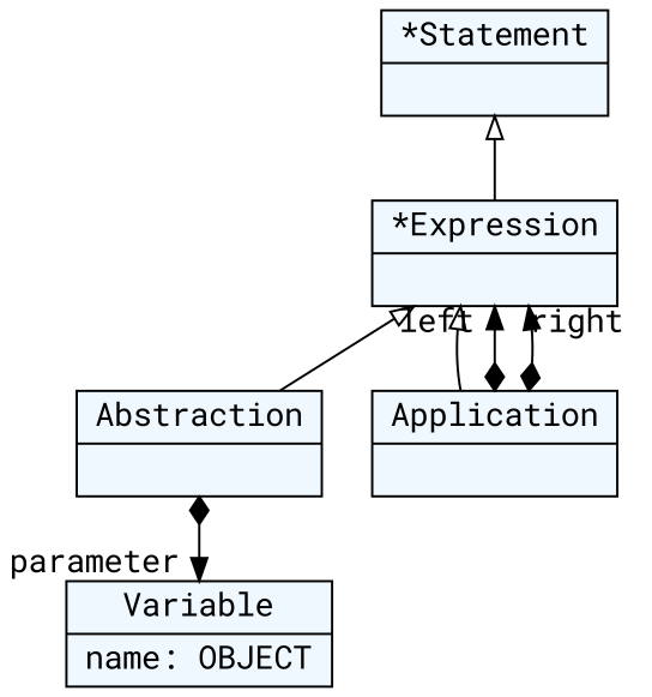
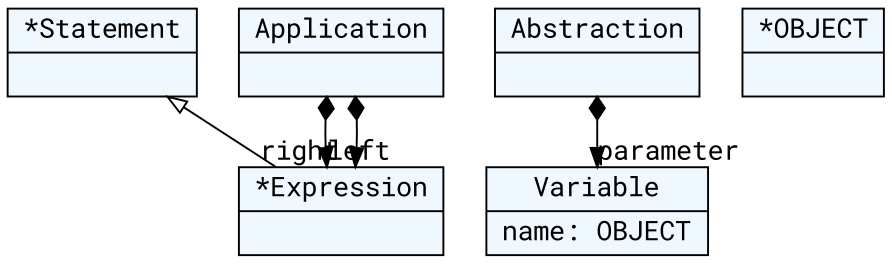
  digraph {
    fontname="Roboto Mono"
    fontsize=8
    nodesep=0.3
    node [fillcolor=aliceblue fontname="Roboto Mono" shape=record style=filled]
    edge [arrowtail=empty dir=back fontname="Roboto Mono"]
    n1 [label="{*Statement|}"]
    n2 [label="{*Expression|}"]
    n3 [label="{Abstraction|}"]
    n4 [label="{Application|}"]
    n5 [label="{Variable|name: OBJECT\l}"]
+   n6 [label="{*OBJECT|}"]
    n1 -> n2
-   n2 -> n3
-   n2 -> n4
    n3 -> n5 [arrowtail=diamond dir=both headlabel="parameter "]
    n4 -> n2 [arrowtail=diamond dir=both headlabel="left "]
    n4 -> n2 [arrowtail=diamond dir=both headlabel="right "]
  }
